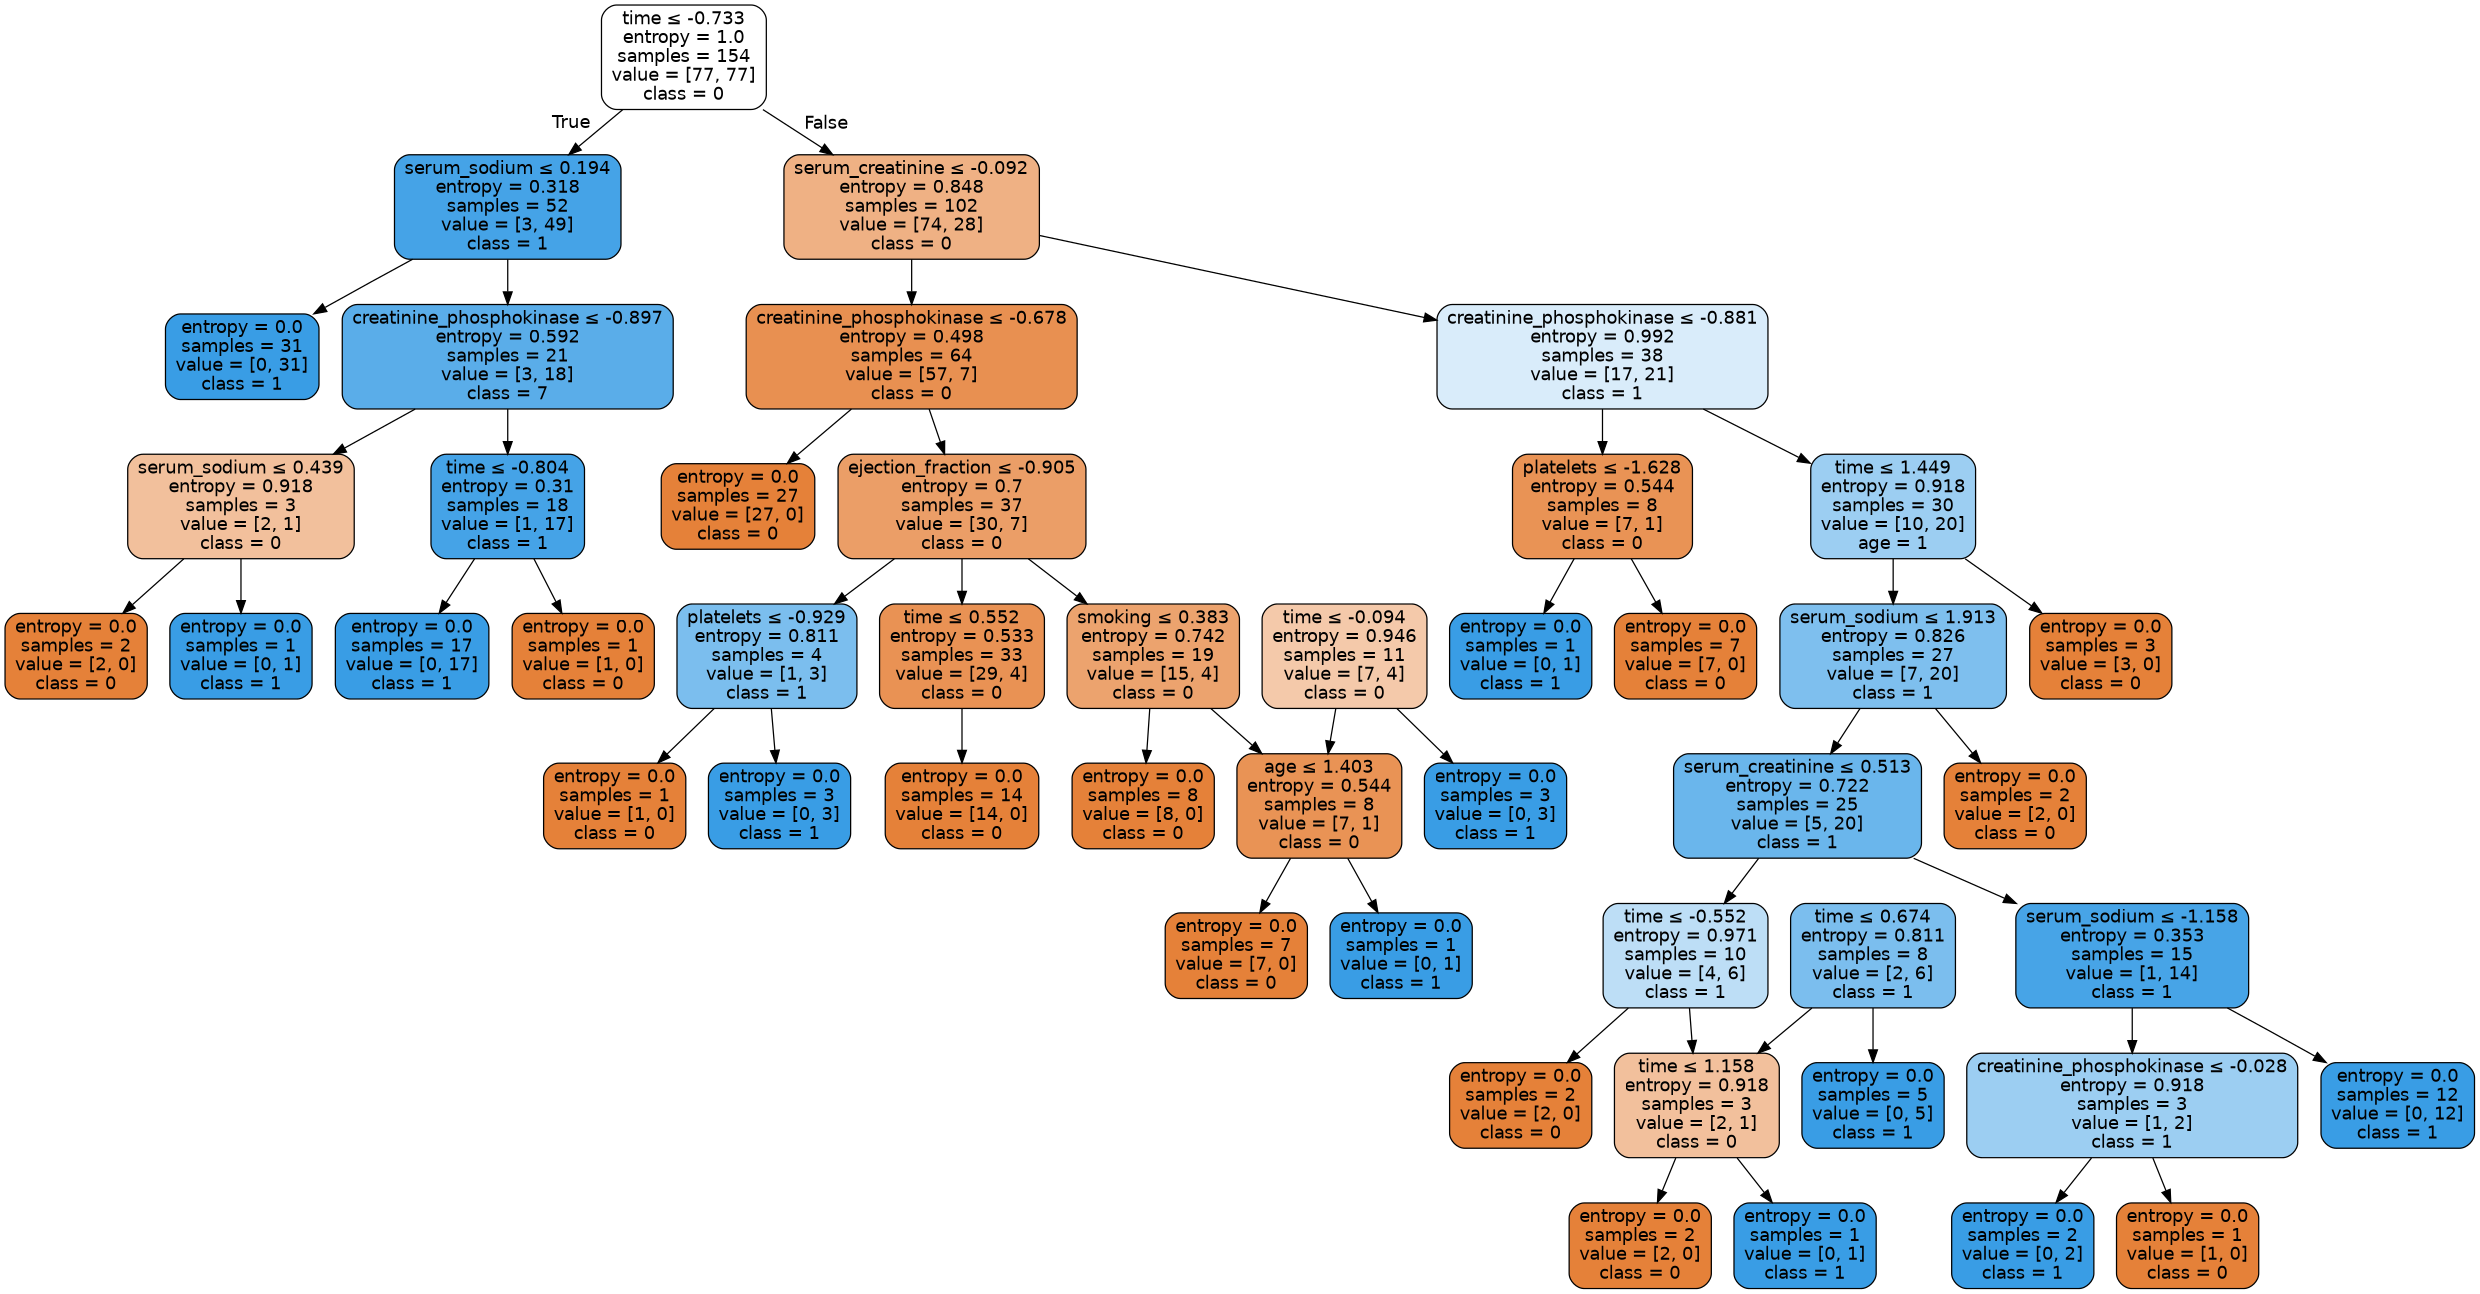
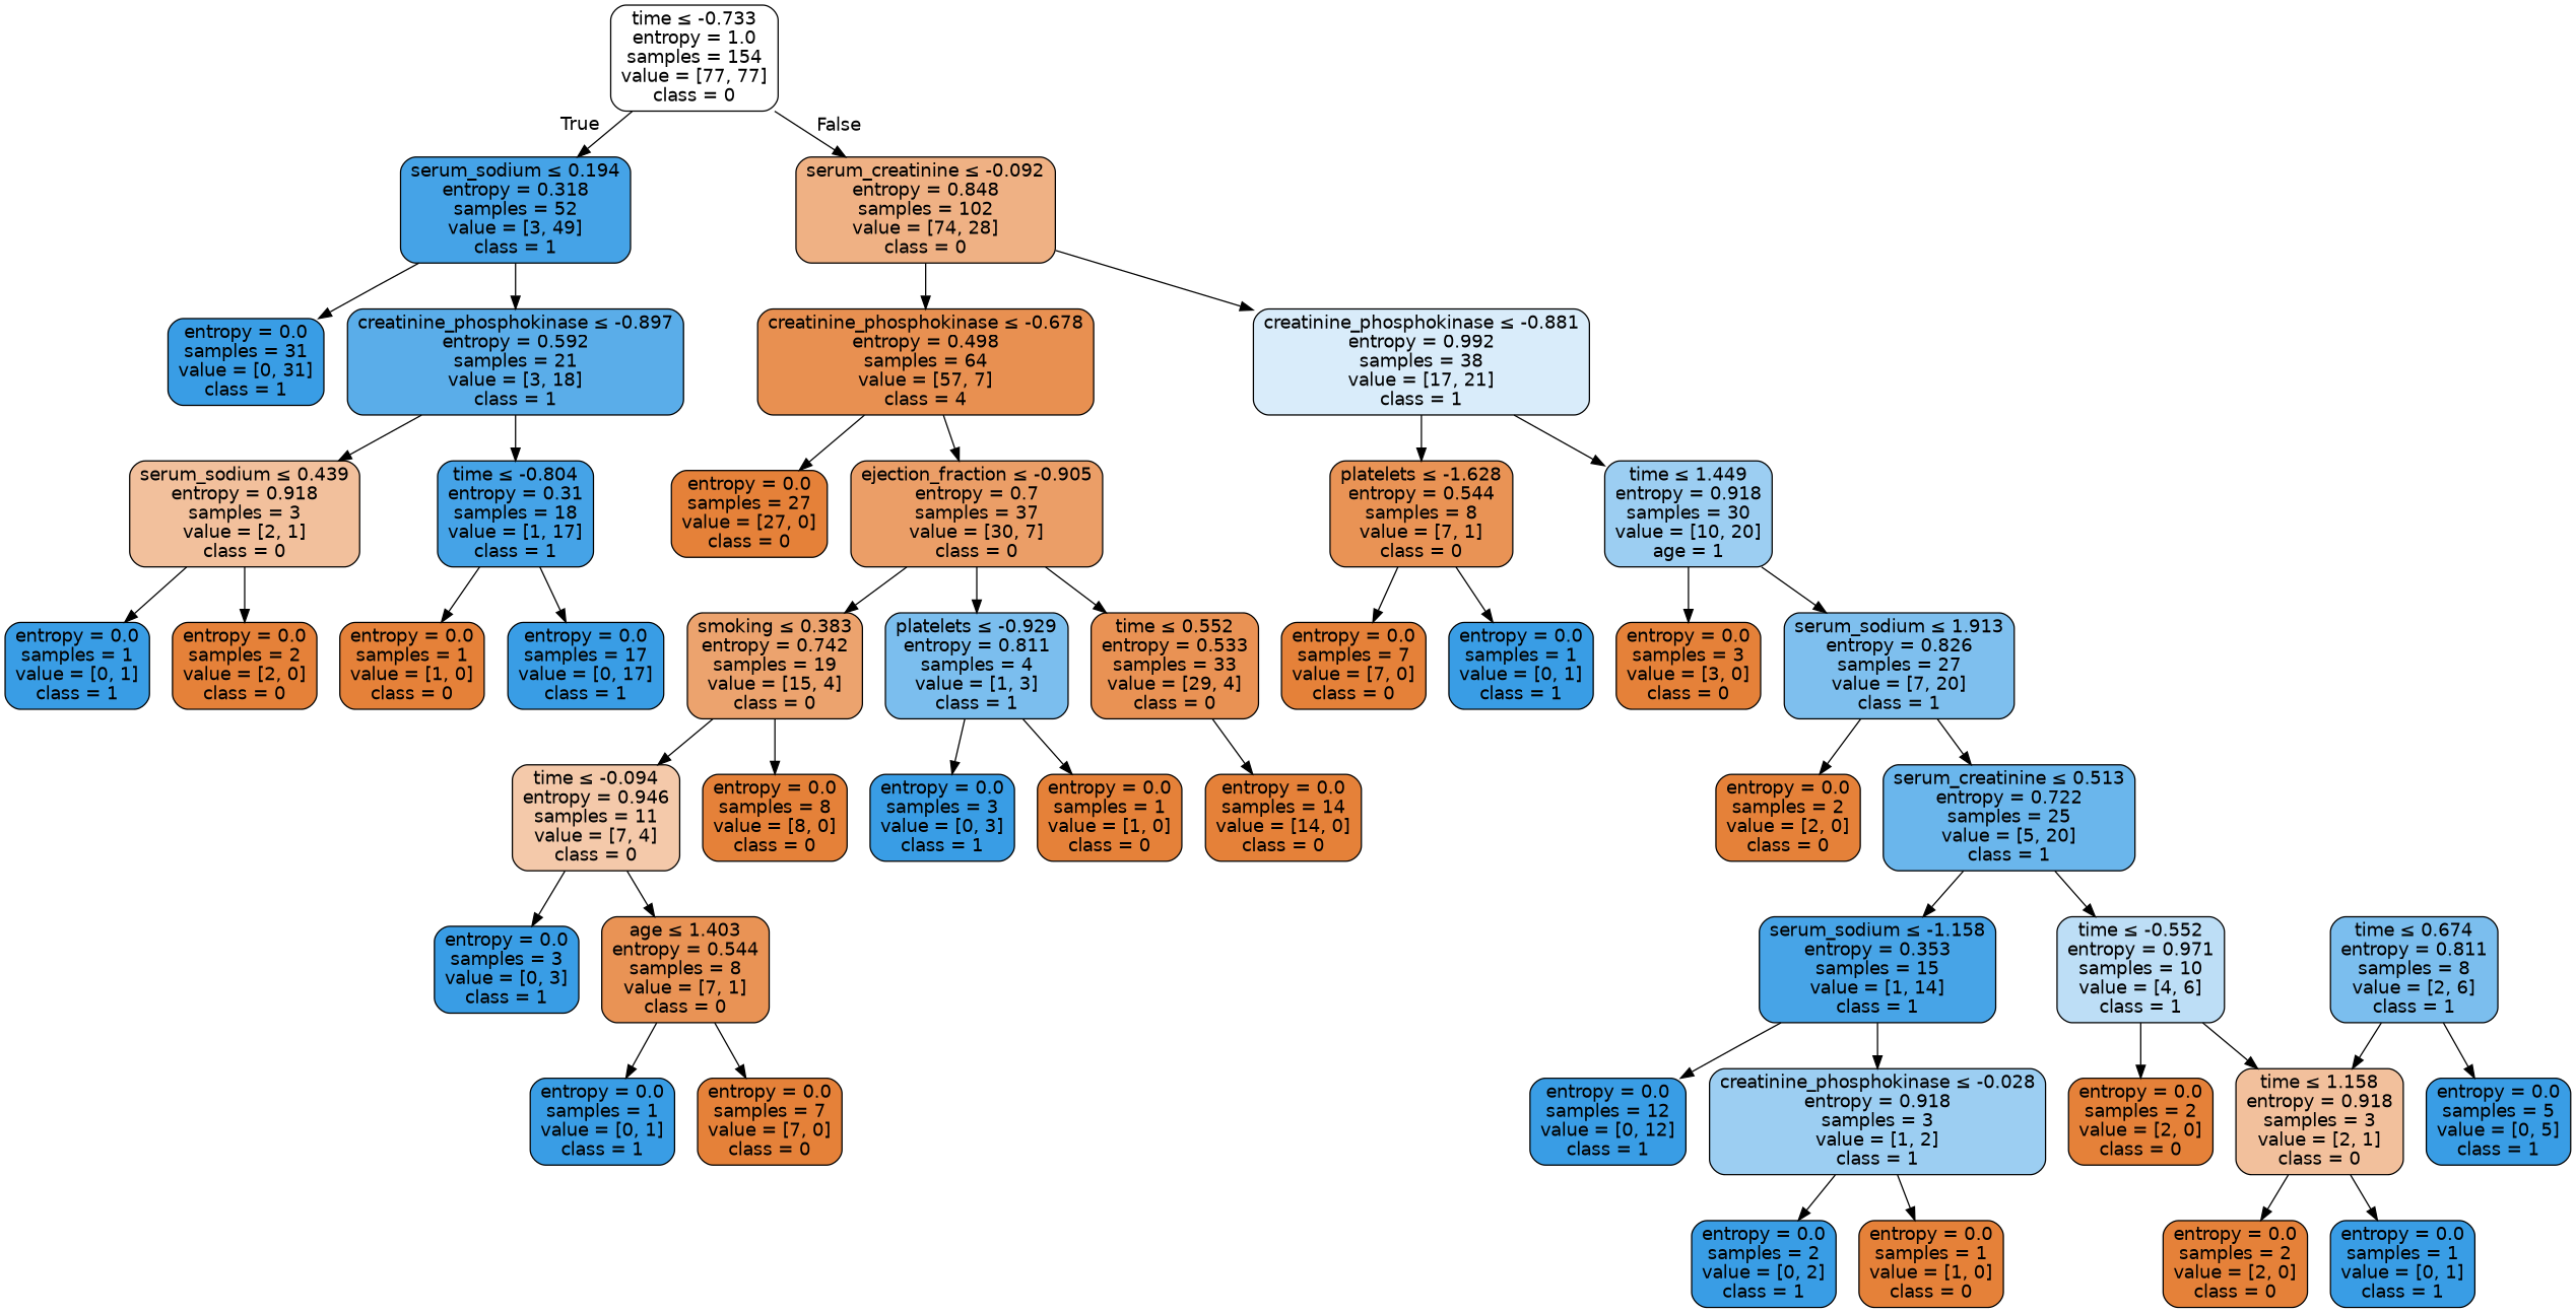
  digraph {
    node [color=black fillcolor="#e58139" fontname=helvetica shape=box style="filled, rounded"]
    edge [fontname=helvetica]
    n1 [fillcolor="#ffffff" label=<time &le; -0.733<br/>entropy = 1.0<br/>samples = 154<br/>value = [77, 77]<br/>class = 0>]
    n2 [fillcolor="#45a3e7" label=<serum_sodium &le; 0.194<br/>entropy = 0.318<br/>samples = 52<br/>value = [3, 49]<br/>class = 1>]
    n3 [fillcolor="#efb184" label=<serum_creatinine &le; -0.092<br/>entropy = 0.848<br/>samples = 102<br/>value = [74, 28]<br/>class = 0>]
    n4 [fillcolor="#399de5" label=<entropy = 0.0<br/>samples = 31<br/>value = [0, 31]<br/>class = 1>]
-   n5 [fillcolor="#5aade9" label=<creatinine_phosphokinase &le; -0.897<br/>entropy = 0.592<br/>samples = 21<br/>value = [3, 18]<br/>class = 7>]
-   n6 [fillcolor="#e89051" label=<creatinine_phosphokinase &le; -0.678<br/>entropy = 0.498<br/>samples = 64<br/>value = [57, 7]<br/>class = 0>]
+   n5 [fillcolor="#5aade9" label=<creatinine_phosphokinase &le; -0.897<br/>entropy = 0.592<br/>samples = 21<br/>value = [3, 18]<br/>class = 1>]
+   n6 [fillcolor="#e89051" label=<creatinine_phosphokinase &le; -0.678<br/>entropy = 0.498<br/>samples = 64<br/>value = [57, 7]<br/>class = 4>]
    n7 [fillcolor="#d9ecfa" label=<creatinine_phosphokinase &le; -0.881<br/>entropy = 0.992<br/>samples = 38<br/>value = [17, 21]<br/>class = 1>]
    n8 [fillcolor="#f2c09c" label=<serum_sodium &le; 0.439<br/>entropy = 0.918<br/>samples = 3<br/>value = [2, 1]<br/>class = 0>]
    n9 [fillcolor="#45a3e7" label=<time &le; -0.804<br/>entropy = 0.31<br/>samples = 18<br/>value = [1, 17]<br/>class = 1>]
    n10 [label=<entropy = 0.0<br/>samples = 2<br/>value = [2, 0]<br/>class = 0>]
    n11 [fillcolor="#399de5" label=<entropy = 0.0<br/>samples = 1<br/>value = [0, 1]<br/>class = 1>]
    n12 [fillcolor="#399de5" label=<entropy = 0.0<br/>samples = 17<br/>value = [0, 17]<br/>class = 1>]
    n13 [label=<entropy = 0.0<br/>samples = 1<br/>value = [1, 0]<br/>class = 0>]
    n14 [label=<entropy = 0.0<br/>samples = 27<br/>value = [27, 0]<br/>class = 0>]
    n15 [fillcolor="#eb9e67" label=<ejection_fraction &le; -0.905<br/>entropy = 0.7<br/>samples = 37<br/>value = [30, 7]<br/>class = 0>]
    n16 [fillcolor="#e99355" label=<platelets &le; -1.628<br/>entropy = 0.544<br/>samples = 8<br/>value = [7, 1]<br/>class = 0>]
    n17 [fillcolor="#9ccef2" label=<time &le; 1.449<br/>entropy = 0.918<br/>samples = 30<br/>value = [10, 20]<br/>age = 1>]
    n18 [fillcolor="#7bbeee" label=<platelets &le; -0.929<br/>entropy = 0.811<br/>samples = 4<br/>value = [1, 3]<br/>class = 1>]
    n19 [fillcolor="#e99254" label=<time &le; 0.552<br/>entropy = 0.533<br/>samples = 33<br/>value = [29, 4]<br/>class = 0>]
    n20 [fillcolor="#eca36e" label=<smoking &le; 0.383<br/>entropy = 0.742<br/>samples = 19<br/>value = [15, 4]<br/>class = 0>]
    n21 [label=<entropy = 0.0<br/>samples = 1<br/>value = [1, 0]<br/>class = 0>]
    n22 [fillcolor="#399de5" label=<entropy = 0.0<br/>samples = 3<br/>value = [0, 3]<br/>class = 1>]
    n23 [label=<entropy = 0.0<br/>samples = 14<br/>value = [14, 0]<br/>class = 0>]
    n24 [fillcolor="#f4c9aa" label=<time &le; -0.094<br/>entropy = 0.946<br/>samples = 11<br/>value = [7, 4]<br/>class = 0>]
    n25 [label=<entropy = 0.0<br/>samples = 8<br/>value = [8, 0]<br/>class = 0>]
    n26 [fillcolor="#e99355" label=<age &le; 1.403<br/>entropy = 0.544<br/>samples = 8<br/>value = [7, 1]<br/>class = 0>]
    n27 [fillcolor="#399de5" label=<entropy = 0.0<br/>samples = 3<br/>value = [0, 3]<br/>class = 1>]
    n28 [label=<entropy = 0.0<br/>samples = 7<br/>value = [7, 0]<br/>class = 0>]
    n29 [fillcolor="#399de5" label=<entropy = 0.0<br/>samples = 1<br/>value = [0, 1]<br/>class = 1>]
    n30 [fillcolor="#399de5" label=<entropy = 0.0<br/>samples = 1<br/>value = [0, 1]<br/>class = 1>]
    n31 [label=<entropy = 0.0<br/>samples = 7<br/>value = [7, 0]<br/>class = 0>]
    n32 [fillcolor="#7ebfee" label=<serum_sodium &le; 1.913<br/>entropy = 0.826<br/>samples = 27<br/>value = [7, 20]<br/>class = 1>]
    n33 [label=<entropy = 0.0<br/>samples = 3<br/>value = [3, 0]<br/>class = 0>]
    n34 [fillcolor="#6ab6ec" label=<serum_creatinine &le; 0.513<br/>entropy = 0.722<br/>samples = 25<br/>value = [5, 20]<br/>class = 1>]
    n35 [label=<entropy = 0.0<br/>samples = 2<br/>value = [2, 0]<br/>class = 0>]
    n36 [fillcolor="#bddef6" label=<time &le; -0.552<br/>entropy = 0.971<br/>samples = 10<br/>value = [4, 6]<br/>class = 1>]
    n37 [fillcolor="#47a4e7" label=<serum_sodium &le; -1.158<br/>entropy = 0.353<br/>samples = 15<br/>value = [1, 14]<br/>class = 1>]
    n38 [label=<entropy = 0.0<br/>samples = 2<br/>value = [2, 0]<br/>class = 0>]
    n39 [fillcolor="#f2c09c" label=<time &le; 1.158<br/>entropy = 0.918<br/>samples = 3<br/>value = [2, 1]<br/>class = 0>]
    n40 [fillcolor="#9ccef2" label=<creatinine_phosphokinase &le; -0.028<br/>entropy = 0.918<br/>samples = 3<br/>value = [1, 2]<br/>class = 1>]
    n41 [fillcolor="#399de5" label=<entropy = 0.0<br/>samples = 12<br/>value = [0, 12]<br/>class = 1>]
    n42 [fillcolor="#7bbeee" label=<time &le; 0.674<br/>entropy = 0.811<br/>samples = 8<br/>value = [2, 6]<br/>class = 1>]
    n43 [fillcolor="#399de5" label=<entropy = 0.0<br/>samples = 5<br/>value = [0, 5]<br/>class = 1>]
    n44 [label=<entropy = 0.0<br/>samples = 2<br/>value = [2, 0]<br/>class = 0>]
    n45 [fillcolor="#399de5" label=<entropy = 0.0<br/>samples = 1<br/>value = [0, 1]<br/>class = 1>]
    n46 [fillcolor="#399de5" label=<entropy = 0.0<br/>samples = 2<br/>value = [0, 2]<br/>class = 1>]
    n47 [label=<entropy = 0.0<br/>samples = 1<br/>value = [1, 0]<br/>class = 0>]
    n1 -> n2 [headlabel=True labelangle=45 labeldistance=2.5]
    n1 -> n3 [headlabel=False labelangle=-45 labeldistance=2.5]
    n2 -> n4
    n2 -> n5
    n3 -> n6
    n3 -> n7
    n5 -> n8
    n5 -> n9
    n6 -> n14
    n6 -> n15
    n7 -> n16
    n7 -> n17
    n8 -> n10
    n8 -> n11
    n9 -> n12
    n9 -> n13
    n15 -> n18
    n15 -> n19
    n15 -> n20
    n16 -> n30
    n16 -> n31
    n17 -> n32
    n17 -> n33
    n18 -> n21
    n18 -> n22
    n19 -> n23
-   n20 -> n26
+   n20 -> n24
    n20 -> n25
    n24 -> n26
    n24 -> n27
    n26 -> n28
    n26 -> n29
    n32 -> n34
    n32 -> n35
    n34 -> n36
    n34 -> n37
    n36 -> n38
    n36 -> n39
    n37 -> n40
    n37 -> n41
    n39 -> n44
    n39 -> n45
    n40 -> n46
    n40 -> n47
    n42 -> n39
    n42 -> n43
  }
